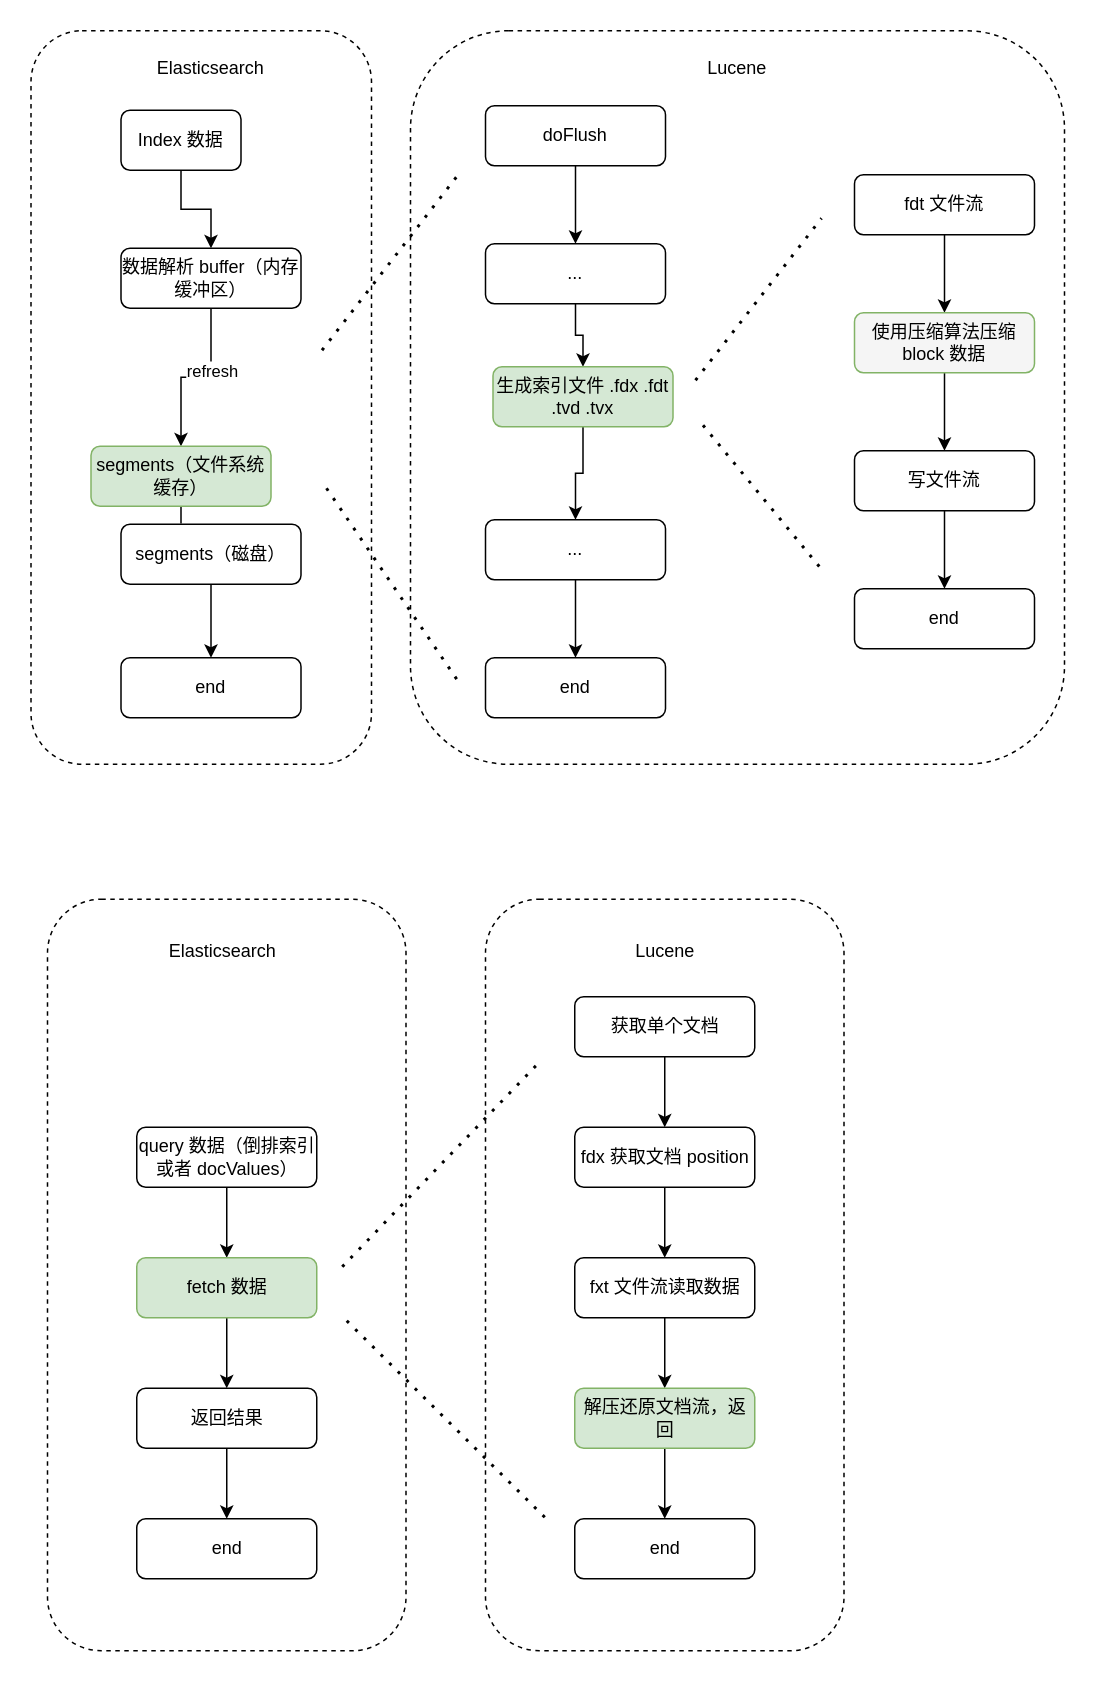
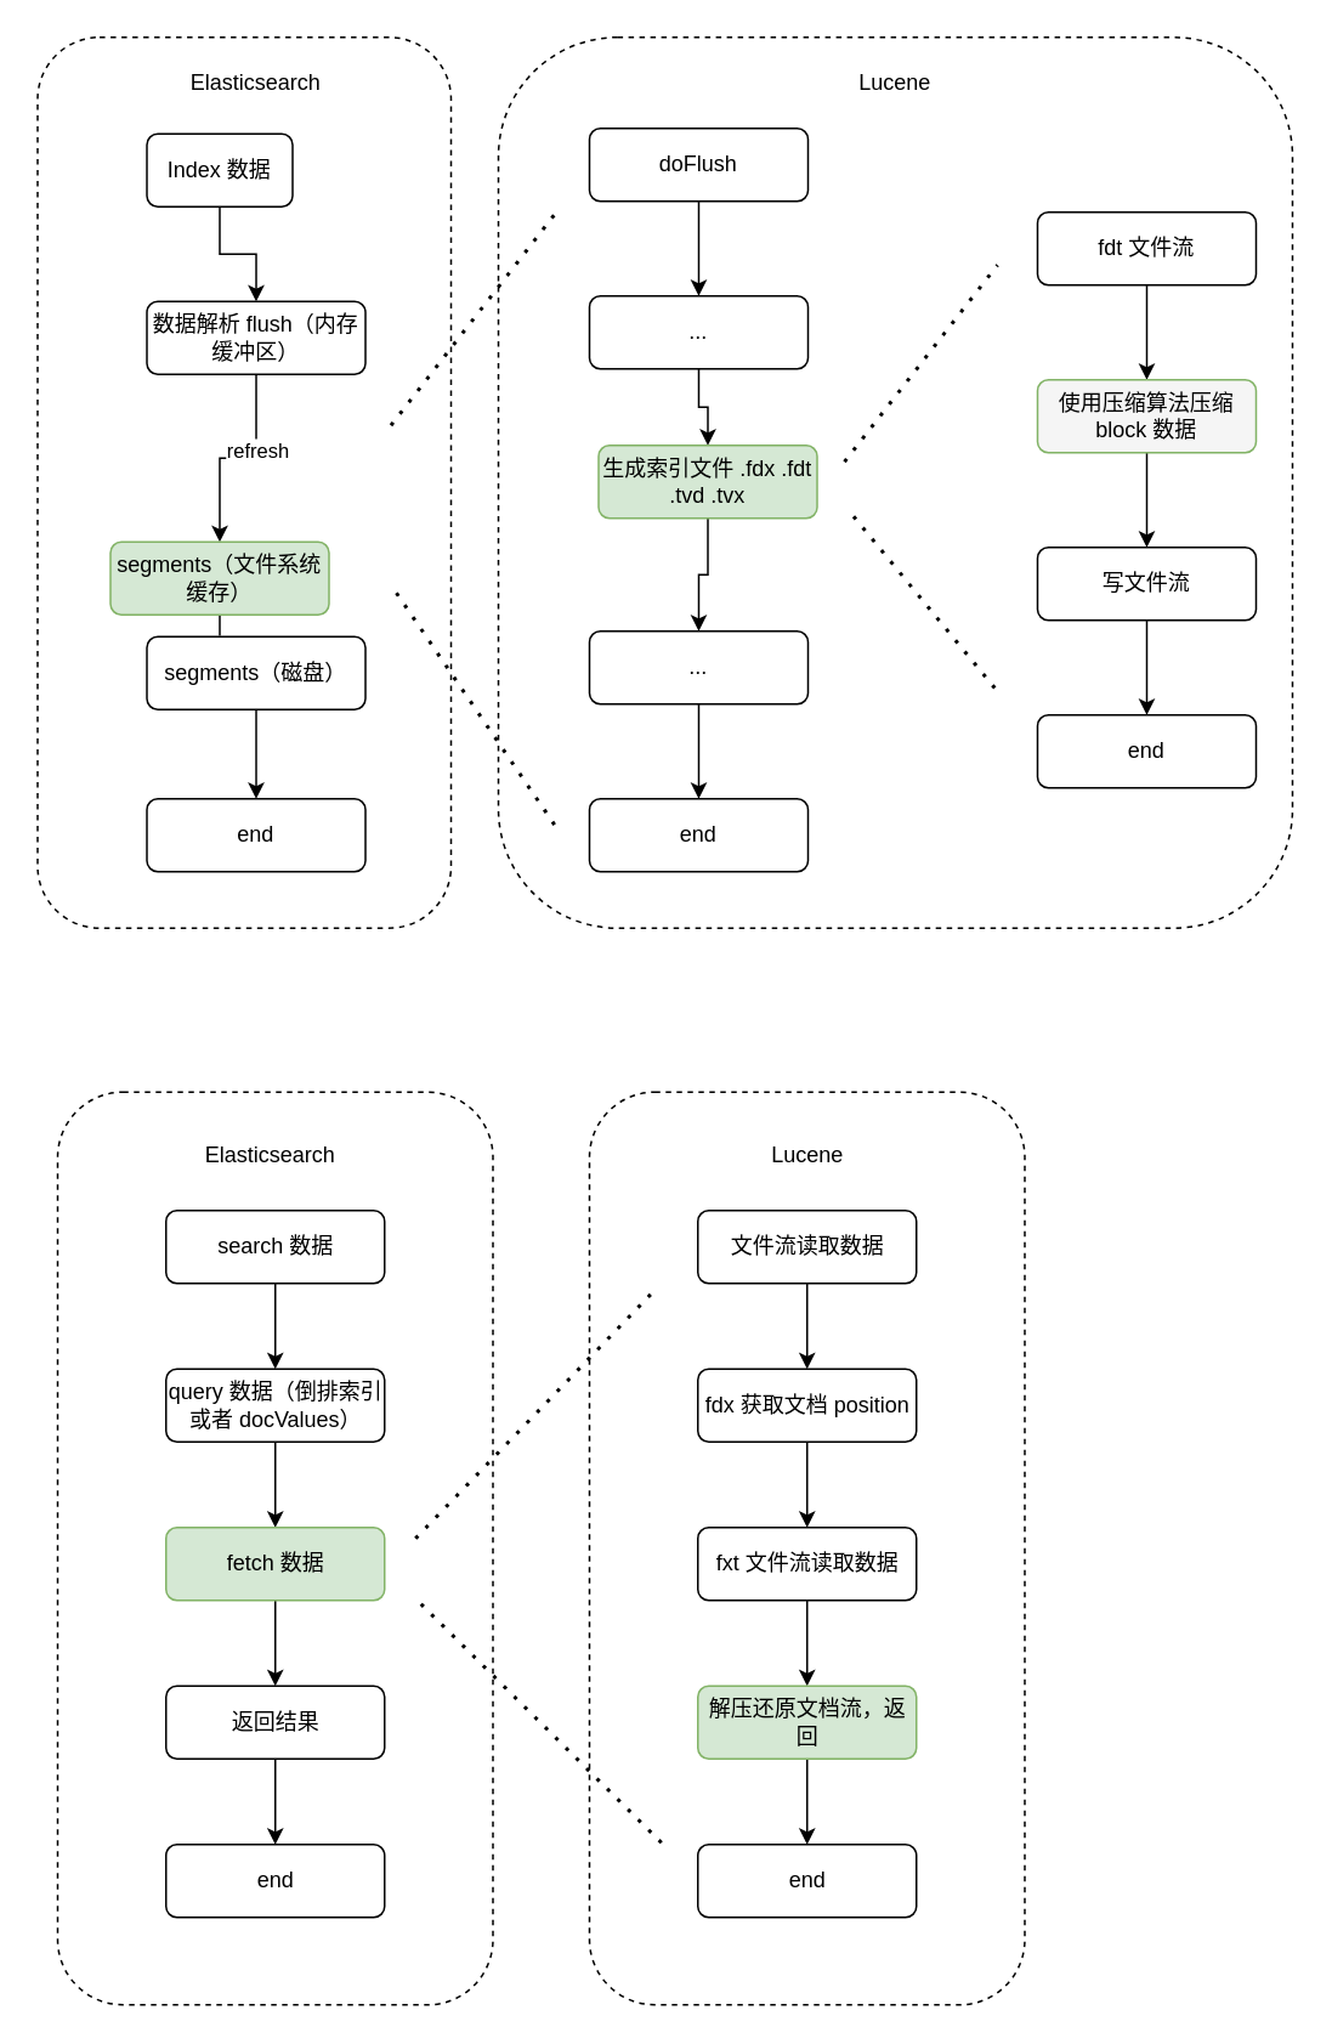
  <mxCell id="0" />
  <mxCell id="1" parent="0" />
  <mxCell id="2" value="" style="rounded=1;whiteSpace=wrap;html=1;dashed=1;" vertex="1" parent="1"><mxGeometry x="273" y="20" width="436" height="489" as="geometry" /></mxCell>
  <mxCell id="3" value="" style="rounded=1;whiteSpace=wrap;html=1;dashed=1;" vertex="1" parent="1"><mxGeometry x="20" y="20" width="227" height="489" as="geometry" /></mxCell>
  <mxCell id="4" value="" style="rounded=1;whiteSpace=wrap;html=1;dashed=1;" vertex="1" parent="1"><mxGeometry x="323" y="599" width="239" height="501" as="geometry" /></mxCell>
  <mxCell id="5" value="" style="rounded=1;whiteSpace=wrap;html=1;dashed=1;" vertex="1" parent="1"><mxGeometry x="31" y="599" width="239" height="501" as="geometry" /></mxCell>
  <mxCell id="6" style="edgeStyle=orthogonalEdgeStyle;rounded=0;orthogonalLoop=1;jettySize=auto;html=1;entryX=0.5;entryY=0;entryDx=0;entryDy=0;" edge="1" parent="1" source="7" target="10"><mxGeometry relative="1" as="geometry" /></mxCell>
  <mxCell id="7" value="Index 数据" style="rounded=1;whiteSpace=wrap;html=1;fontSize=12;glass=0;strokeWidth=1;shadow=0;" parent="1" vertex="1"><mxGeometry x="80" y="73" width="80" height="40" as="geometry" /></mxCell>
  <mxCell id="8" value="" style="edgeStyle=orthogonalEdgeStyle;rounded=0;orthogonalLoop=1;jettySize=auto;html=1;" edge="1" parent="1" source="10" target="13"><mxGeometry relative="1" as="geometry" /></mxCell>
  <mxCell id="9" value="refresh" style="edgeLabel;html=1;align=center;verticalAlign=middle;resizable=0;points=[];" vertex="1" connectable="0" parent="8"><mxGeometry x="-0.269" relative="1" as="geometry"><mxPoint as="offset" /></mxGeometry></mxCell>
- <mxCell id="10" value="数据解析 buffer（内存缓冲区）" style="rounded=1;whiteSpace=wrap;html=1;fontSize=12;glass=0;strokeWidth=1;shadow=0;" vertex="1" parent="1"><mxGeometry x="80" y="165" width="120" height="40" as="geometry" /></mxCell>
+ <mxCell id="10" value="数据解析 flush（内存缓冲区）" style="rounded=1;whiteSpace=wrap;html=1;fontSize=12;glass=0;strokeWidth=1;shadow=0;" vertex="1" parent="1"><mxGeometry x="80" y="165" width="120" height="40" as="geometry" /></mxCell>
  <mxCell id="11" value="" style="edgeStyle=orthogonalEdgeStyle;rounded=0;orthogonalLoop=1;jettySize=auto;html=1;" edge="1" parent="1" source="13" target="15"><mxGeometry relative="1" as="geometry" /></mxCell>
  <mxCell id="12" value="flush" style="edgeLabel;html=1;align=center;verticalAlign=middle;resizable=0;points=[];" vertex="1" connectable="0" parent="11"><mxGeometry x="-0.154" y="3" relative="1" as="geometry"><mxPoint as="offset" /></mxGeometry></mxCell>
  <mxCell id="13" value="segments（文件系统缓存）" style="rounded=1;whiteSpace=wrap;html=1;fontSize=12;glass=0;strokeWidth=1;shadow=0;fillColor=#d5e8d4;strokeColor=#82b366;" vertex="1" parent="1"><mxGeometry x="60" y="297" width="120" height="40" as="geometry" /></mxCell>
  <mxCell id="14" value="" style="edgeStyle=orthogonalEdgeStyle;rounded=0;orthogonalLoop=1;jettySize=auto;html=1;" edge="1" parent="1" source="15" target="56"><mxGeometry relative="1" as="geometry" /></mxCell>
  <mxCell id="15" value="segments（磁盘）" style="rounded=1;whiteSpace=wrap;html=1;fontSize=12;glass=0;strokeWidth=1;shadow=0;" vertex="1" parent="1"><mxGeometry x="80" y="349" width="120" height="40" as="geometry" /></mxCell>
  <mxCell id="16" value="" style="endArrow=none;dashed=1;html=1;dashPattern=1 3;strokeWidth=2;rounded=0;" edge="1" parent="1"><mxGeometry width="50" height="50" relative="1" as="geometry"><mxPoint x="214" y="233" as="sourcePoint" /><mxPoint x="304" y="117" as="targetPoint" /></mxGeometry></mxCell>
  <mxCell id="17" value="" style="endArrow=none;dashed=1;html=1;dashPattern=1 3;strokeWidth=2;rounded=0;" edge="1" parent="1"><mxGeometry width="50" height="50" relative="1" as="geometry"><mxPoint x="217" y="325" as="sourcePoint" /><mxPoint x="305" y="454" as="targetPoint" /></mxGeometry></mxCell>
  <mxCell id="18" value="" style="edgeStyle=orthogonalEdgeStyle;rounded=0;orthogonalLoop=1;jettySize=auto;html=1;" edge="1" parent="1" source="19" target="21"><mxGeometry relative="1" as="geometry" /></mxCell>
  <mxCell id="19" value="doFlush" style="rounded=1;whiteSpace=wrap;html=1;fontSize=12;glass=0;strokeWidth=1;shadow=0;" vertex="1" parent="1"><mxGeometry x="323" y="70" width="120" height="40" as="geometry" /></mxCell>
  <mxCell id="20" value="" style="edgeStyle=orthogonalEdgeStyle;rounded=0;orthogonalLoop=1;jettySize=auto;html=1;" edge="1" parent="1" source="21" target="23"><mxGeometry relative="1" as="geometry" /></mxCell>
  <mxCell id="21" value="..." style="rounded=1;whiteSpace=wrap;html=1;fontSize=12;glass=0;strokeWidth=1;shadow=0;" vertex="1" parent="1"><mxGeometry x="323" y="162" width="120" height="40" as="geometry" /></mxCell>
  <mxCell id="22" value="" style="edgeStyle=orthogonalEdgeStyle;rounded=0;orthogonalLoop=1;jettySize=auto;html=1;" edge="1" parent="1" source="23" target="25"><mxGeometry relative="1" as="geometry" /></mxCell>
  <mxCell id="23" value="生成索引文件 .fdx .fdt .tvd .tvx" style="rounded=1;whiteSpace=wrap;html=1;fontSize=12;glass=0;strokeWidth=1;shadow=0;fillColor=#d5e8d4;strokeColor=#82b366;" vertex="1" parent="1"><mxGeometry x="328" y="244" width="120" height="40" as="geometry" /></mxCell>
  <mxCell id="24" value="" style="edgeStyle=orthogonalEdgeStyle;rounded=0;orthogonalLoop=1;jettySize=auto;html=1;" edge="1" parent="1" source="25" target="26"><mxGeometry relative="1" as="geometry" /></mxCell>
  <mxCell id="25" value="..." style="rounded=1;whiteSpace=wrap;html=1;fontSize=12;glass=0;strokeWidth=1;shadow=0;" vertex="1" parent="1"><mxGeometry x="323" y="346" width="120" height="40" as="geometry" /></mxCell>
  <mxCell id="26" value="end" style="rounded=1;whiteSpace=wrap;html=1;fontSize=12;glass=0;strokeWidth=1;shadow=0;" vertex="1" parent="1"><mxGeometry x="323" y="438" width="120" height="40" as="geometry" /></mxCell>
  <mxCell id="27" value="" style="edgeStyle=orthogonalEdgeStyle;rounded=0;orthogonalLoop=1;jettySize=auto;html=1;" edge="1" parent="1" source="28" target="31"><mxGeometry relative="1" as="geometry" /></mxCell>
  <mxCell id="28" value="fdt 文件流" style="rounded=1;whiteSpace=wrap;html=1;fontSize=12;glass=0;strokeWidth=1;shadow=0;" vertex="1" parent="1"><mxGeometry x="569" y="116" width="120" height="40" as="geometry" /></mxCell>
  <mxCell id="29" value="" style="endArrow=none;dashed=1;html=1;dashPattern=1 3;strokeWidth=2;rounded=0;" edge="1" parent="1"><mxGeometry width="50" height="50" relative="1" as="geometry"><mxPoint x="463" y="253" as="sourcePoint" /><mxPoint x="547" y="145" as="targetPoint" /></mxGeometry></mxCell>
  <mxCell id="30" value="" style="edgeStyle=orthogonalEdgeStyle;rounded=0;orthogonalLoop=1;jettySize=auto;html=1;" edge="1" parent="1" source="31" target="33"><mxGeometry relative="1" as="geometry" /></mxCell>
  <mxCell id="31" value="使用压缩算法压缩 block 数据" style="rounded=1;whiteSpace=wrap;html=1;fontSize=12;glass=0;strokeWidth=1;shadow=0;fillColor=#f5f5f5;strokeColor=#82b366;" vertex="1" parent="1"><mxGeometry x="569" y="208" width="120" height="40" as="geometry" /></mxCell>
  <mxCell id="32" value="" style="edgeStyle=orthogonalEdgeStyle;rounded=0;orthogonalLoop=1;jettySize=auto;html=1;" edge="1" parent="1" source="33" target="34"><mxGeometry relative="1" as="geometry" /></mxCell>
  <mxCell id="33" value="写文件流" style="rounded=1;whiteSpace=wrap;html=1;fontSize=12;glass=0;strokeWidth=1;shadow=0;" vertex="1" parent="1"><mxGeometry x="569" y="300" width="120" height="40" as="geometry" /></mxCell>
  <mxCell id="34" value="end" style="rounded=1;whiteSpace=wrap;html=1;fontSize=12;glass=0;strokeWidth=1;shadow=0;" vertex="1" parent="1"><mxGeometry x="569" y="392" width="120" height="40" as="geometry" /></mxCell>
  <mxCell id="35" value="" style="endArrow=none;dashed=1;html=1;dashPattern=1 3;strokeWidth=2;rounded=0;" edge="1" parent="1"><mxGeometry width="50" height="50" relative="1" as="geometry"><mxPoint x="468" y="283" as="sourcePoint" /><mxPoint x="547" y="379" as="targetPoint" /></mxGeometry></mxCell>
+ <mxCell id="36" value="" style="edgeStyle=orthogonalEdgeStyle;rounded=0;orthogonalLoop=1;jettySize=auto;html=1;" edge="1" parent="1" source="37" target="39"><mxGeometry relative="1" as="geometry" /></mxCell>
+ <mxCell id="37" value="search 数据" style="rounded=1;whiteSpace=wrap;html=1;fontSize=12;glass=0;strokeWidth=1;shadow=0;" vertex="1" parent="1"><mxGeometry x="90.5" y="664" width="120" height="40" as="geometry" /></mxCell>
  <mxCell id="38" value="" style="edgeStyle=orthogonalEdgeStyle;rounded=0;orthogonalLoop=1;jettySize=auto;html=1;" edge="1" parent="1" source="39" target="41"><mxGeometry relative="1" as="geometry" /></mxCell>
  <mxCell id="39" value="query 数据（倒排索引或者 docValues）" style="rounded=1;whiteSpace=wrap;html=1;fontSize=12;glass=0;strokeWidth=1;shadow=0;" vertex="1" parent="1"><mxGeometry x="90.5" y="751" width="120" height="40" as="geometry" /></mxCell>
  <mxCell id="40" value="" style="edgeStyle=orthogonalEdgeStyle;rounded=0;orthogonalLoop=1;jettySize=auto;html=1;" edge="1" parent="1" source="41" target="43"><mxGeometry relative="1" as="geometry" /></mxCell>
  <mxCell id="41" value="fetch 数据" style="rounded=1;whiteSpace=wrap;html=1;fontSize=12;glass=0;strokeWidth=1;shadow=0;fillColor=#d5e8d4;strokeColor=#82b366;" vertex="1" parent="1"><mxGeometry x="90.5" y="838" width="120" height="40" as="geometry" /></mxCell>
  <mxCell id="42" value="" style="edgeStyle=orthogonalEdgeStyle;rounded=0;orthogonalLoop=1;jettySize=auto;html=1;" edge="1" parent="1" source="43" target="44"><mxGeometry relative="1" as="geometry" /></mxCell>
  <mxCell id="43" value="返回结果" style="rounded=1;whiteSpace=wrap;html=1;fontSize=12;glass=0;strokeWidth=1;shadow=0;" vertex="1" parent="1"><mxGeometry x="90.5" y="925" width="120" height="40" as="geometry" /></mxCell>
  <mxCell id="44" value="end" style="rounded=1;whiteSpace=wrap;html=1;fontSize=12;glass=0;strokeWidth=1;shadow=0;" vertex="1" parent="1"><mxGeometry x="90.5" y="1012" width="120" height="40" as="geometry" /></mxCell>
  <mxCell id="45" value="" style="edgeStyle=orthogonalEdgeStyle;rounded=0;orthogonalLoop=1;jettySize=auto;html=1;" edge="1" parent="1" source="46" target="48"><mxGeometry relative="1" as="geometry" /></mxCell>
- <mxCell id="46" value="获取单个文档" style="rounded=1;whiteSpace=wrap;html=1;fontSize=12;glass=0;strokeWidth=1;shadow=0;" vertex="1" parent="1"><mxGeometry x="382.5" y="664" width="120" height="40" as="geometry" /></mxCell>
+ <mxCell id="46" value="文件流读取数据" style="rounded=1;whiteSpace=wrap;html=1;fontSize=12;glass=0;strokeWidth=1;shadow=0;" vertex="1" parent="1"><mxGeometry x="382.5" y="664" width="120" height="40" as="geometry" /></mxCell>
  <mxCell id="47" value="" style="edgeStyle=orthogonalEdgeStyle;rounded=0;orthogonalLoop=1;jettySize=auto;html=1;" edge="1" parent="1" source="48" target="50"><mxGeometry relative="1" as="geometry" /></mxCell>
  <mxCell id="48" value="fdx 获取文档 position" style="rounded=1;whiteSpace=wrap;html=1;fontSize=12;glass=0;strokeWidth=1;shadow=0;" vertex="1" parent="1"><mxGeometry x="382.5" y="751" width="120" height="40" as="geometry" /></mxCell>
  <mxCell id="49" value="" style="edgeStyle=orthogonalEdgeStyle;rounded=0;orthogonalLoop=1;jettySize=auto;html=1;" edge="1" parent="1" source="50" target="52"><mxGeometry relative="1" as="geometry" /></mxCell>
  <mxCell id="50" value="fxt 文件流读取数据" style="rounded=1;whiteSpace=wrap;html=1;fontSize=12;glass=0;strokeWidth=1;shadow=0;" vertex="1" parent="1"><mxGeometry x="382.5" y="838" width="120" height="40" as="geometry" /></mxCell>
  <mxCell id="51" value="" style="edgeStyle=orthogonalEdgeStyle;rounded=0;orthogonalLoop=1;jettySize=auto;html=1;" edge="1" parent="1" source="52" target="53"><mxGeometry relative="1" as="geometry" /></mxCell>
  <mxCell id="52" value="解压还原文档流，返回" style="rounded=1;whiteSpace=wrap;html=1;fontSize=12;glass=0;strokeWidth=1;shadow=0;fillColor=#d5e8d4;strokeColor=#82b366;" vertex="1" parent="1"><mxGeometry x="382.5" y="925" width="120" height="40" as="geometry" /></mxCell>
  <mxCell id="53" value="end" style="rounded=1;whiteSpace=wrap;html=1;fontSize=12;glass=0;strokeWidth=1;shadow=0;" vertex="1" parent="1"><mxGeometry x="382.5" y="1012" width="120" height="40" as="geometry" /></mxCell>
  <mxCell id="54" value="" style="endArrow=none;dashed=1;html=1;dashPattern=1 3;strokeWidth=2;rounded=0;" edge="1" parent="1"><mxGeometry width="50" height="50" relative="1" as="geometry"><mxPoint x="227.5" y="844" as="sourcePoint" /><mxPoint x="360.5" y="706" as="targetPoint" /></mxGeometry></mxCell>
  <mxCell id="55" value="" style="endArrow=none;dashed=1;html=1;dashPattern=1 3;strokeWidth=2;rounded=0;" edge="1" parent="1"><mxGeometry width="50" height="50" relative="1" as="geometry"><mxPoint x="230.5" y="880" as="sourcePoint" /><mxPoint x="363.5" y="1012" as="targetPoint" /></mxGeometry></mxCell>
  <mxCell id="56" value="end" style="rounded=1;whiteSpace=wrap;html=1;fontSize=12;glass=0;strokeWidth=1;shadow=0;" vertex="1" parent="1"><mxGeometry x="80" y="438" width="120" height="40" as="geometry" /></mxCell>
  <mxCell id="57" value="Elasticsearch" style="text;html=1;align=center;verticalAlign=middle;whiteSpace=wrap;rounded=0;" vertex="1" parent="1"><mxGeometry x="117.5" y="619" width="60" height="30" as="geometry" /></mxCell>
  <mxCell id="58" value="Lucene" style="text;html=1;align=center;verticalAlign=middle;whiteSpace=wrap;rounded=0;" vertex="1" parent="1"><mxGeometry x="412.5" y="619" width="60" height="30" as="geometry" /></mxCell>
  <mxCell id="59" value="Elasticsearch" style="text;html=1;align=center;verticalAlign=middle;whiteSpace=wrap;rounded=0;" vertex="1" parent="1"><mxGeometry x="110" y="30" width="60" height="30" as="geometry" /></mxCell>
  <mxCell id="60" value="Lucene" style="text;html=1;align=center;verticalAlign=middle;whiteSpace=wrap;rounded=0;" vertex="1" parent="1"><mxGeometry x="461" y="30" width="60" height="30" as="geometry" /></mxCell>
